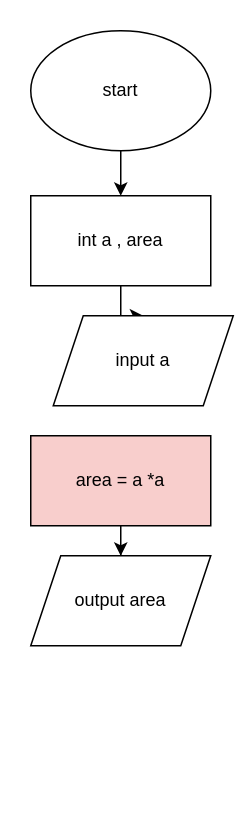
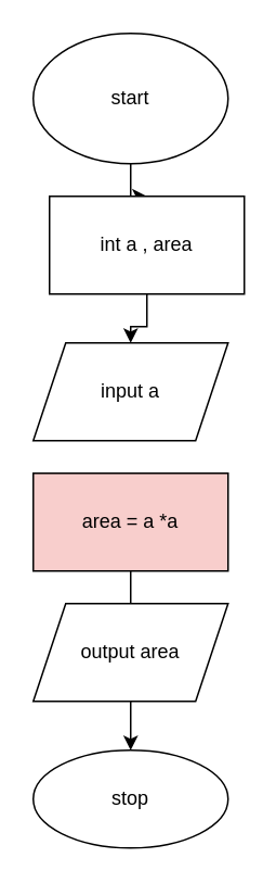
  <mxCell id="0" />
  <mxCell id="1" parent="0" />
  <mxCell id="2" value="" style="edgeStyle=orthogonalEdgeStyle;rounded=0;orthogonalLoop=1;jettySize=auto;html=1;" edge="1" parent="1" source="3" target="5"><mxGeometry relative="1" as="geometry" /></mxCell>
  <mxCell id="3" value="start" style="ellipse;whiteSpace=wrap;html=1;" vertex="1" parent="1"><mxGeometry x="20" y="20" width="120" height="80" as="geometry" /></mxCell>
  <mxCell id="4" value="" style="edgeStyle=orthogonalEdgeStyle;rounded=0;orthogonalLoop=1;jettySize=auto;html=1;" edge="1" parent="1" source="5" target="6"><mxGeometry relative="1" as="geometry" /></mxCell>
- <mxCell id="5" value="int a , area" style="whiteSpace=wrap;html=1;" vertex="1" parent="1"><mxGeometry x="20" y="130" width="120" height="60" as="geometry" /></mxCell>
- <mxCell id="6" value="input a" style="shape=parallelogram;perimeter=parallelogramPerimeter;whiteSpace=wrap;html=1;fixedSize=1;" vertex="1" parent="1"><mxGeometry x="35" y="210" width="120" height="60" as="geometry" /></mxCell>
- <mxCell id="7" value="" style="edgeStyle=orthogonalEdgeStyle;rounded=0;orthogonalLoop=1;jettySize=auto;html=1;" edge="1" parent="1" source="8" target="10"><mxGeometry relative="1" as="geometry" /></mxCell>
+ <mxCell id="5" value="int a , area" style="whiteSpace=wrap;html=1;" vertex="1" parent="1"><mxGeometry x="30" y="120" width="120" height="60" as="geometry" /></mxCell>
+ <mxCell id="6" value="input a" style="shape=parallelogram;perimeter=parallelogramPerimeter;whiteSpace=wrap;html=1;fixedSize=1;" vertex="1" parent="1"><mxGeometry x="20" y="210" width="120" height="60" as="geometry" /></mxCell>
+ <mxCell id="7" value="" style="edgeStyle=orthogonalEdgeStyle;rounded=0;orthogonalLoop=1;jettySize=auto;html=1;endArrow=none;" edge="1" parent="1" source="8" target="10"><mxGeometry relative="1" as="geometry" /></mxCell>
  <mxCell id="8" value="area = a *a" style="whiteSpace=wrap;html=1;fillColor=#f8cecc;" vertex="1" parent="1"><mxGeometry x="20" y="290" width="120" height="60" as="geometry" /></mxCell>
+ <mxCell id="9" value="" style="edgeStyle=orthogonalEdgeStyle;rounded=0;orthogonalLoop=1;jettySize=auto;html=1;" edge="1" parent="1" source="10" target="11"><mxGeometry relative="1" as="geometry" /></mxCell>
  <mxCell id="10" value="output area" style="shape=parallelogram;perimeter=parallelogramPerimeter;whiteSpace=wrap;html=1;fixedSize=1;" vertex="1" parent="1"><mxGeometry x="20" y="370" width="120" height="60" as="geometry" /></mxCell>
+ <mxCell id="11" value="stop" style="ellipse;whiteSpace=wrap;html=1;" vertex="1" parent="1"><mxGeometry x="20" y="460" width="120" height="60" as="geometry" /></mxCell>
